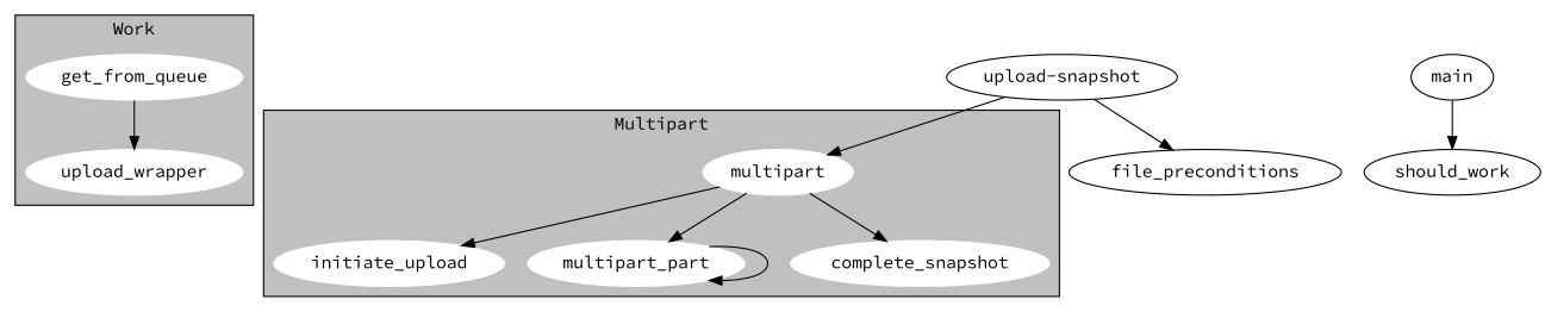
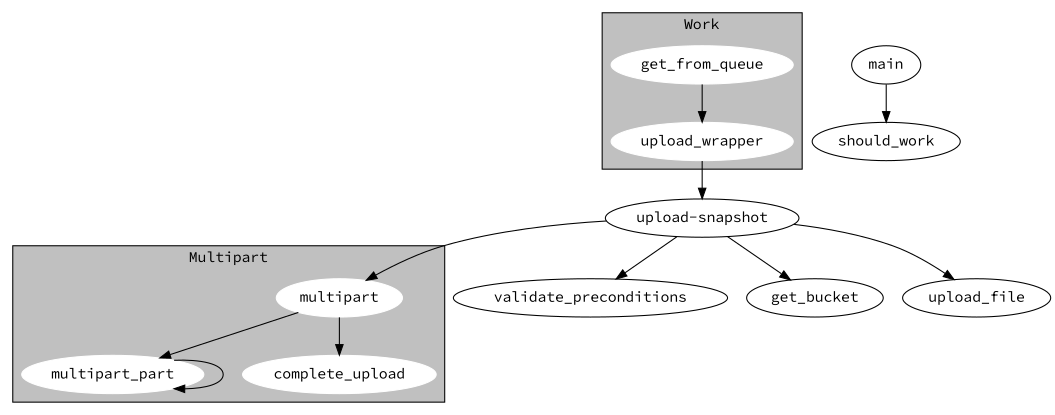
  digraph {
    fontname="Source Code Pro"
    node [fontname="Source Code Pro"]
    edge [fontname="Source Code Pro"]
    get_from_queue [color=white style=filled]
    upload_wrapper [color=white style=filled]
    multipart [color=white style=filled]
-   initiate_upload [color=white style=filled]
    n5 [color=white label=multipart_part style=filled]
-   complete_upload [color=white style=filled label=complete_snapshot]
+   complete_upload [color=white style=filled]
    n7 [label="upload-snapshot"]
-   validate_preconditions [label=file_preconditions]
+   validate_preconditions
+   get_bucket
+   upload_file
    main
    should_work
    subgraph cluster_1 {
      fillcolor=gray
      label=Work
      style=filled
      get_from_queue
      upload_wrapper
    }
    subgraph cluster_2 {
      fillcolor=gray
      label=Multipart
      style=filled
      multipart
-     initiate_upload
      n5
      complete_upload
    }
    get_from_queue -> upload_wrapper
-   multipart -> initiate_upload
+   upload_wrapper -> n7
    multipart -> n5
    multipart -> complete_upload
    n5 -> n5
    n7 -> multipart
    n7 -> validate_preconditions
+   n7 -> get_bucket
+   n7 -> upload_file
    main -> should_work
  }
